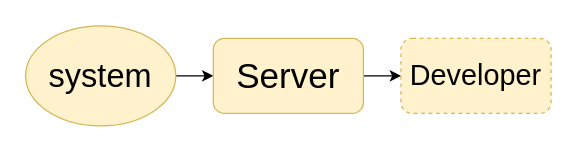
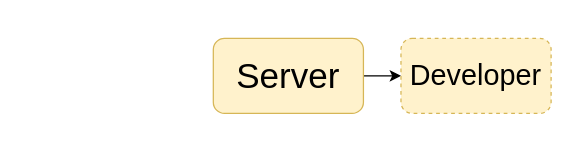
  <mxCell id="0" />
  <mxCell id="1" parent="0" />
- <mxCell id="2" value="" style="edgeStyle=orthogonalEdgeStyle;rounded=0;orthogonalLoop=1;jettySize=auto;html=1;" edge="1" parent="1" source="3" target="5"><mxGeometry relative="1" as="geometry" /></mxCell>
- <mxCell id="3" value="&lt;font style=&quot;font-size: 26px;&quot;&gt;system&lt;/font&gt;" style="ellipse;whiteSpace=wrap;html=1;fillColor=#fff2cc;strokeColor=#d6b656;" vertex="1" parent="1"><mxGeometry x="20" y="20" width="120" height="80" as="geometry" /></mxCell>
  <mxCell id="4" value="" style="edgeStyle=orthogonalEdgeStyle;rounded=0;orthogonalLoop=1;jettySize=auto;html=1;" edge="1" parent="1" source="5" target="6"><mxGeometry relative="1" as="geometry" /></mxCell>
  <mxCell id="5" value="&lt;font style=&quot;font-size: 28px;&quot;&gt;Server&lt;/font&gt;" style="rounded=1;whiteSpace=wrap;html=1;fillColor=#fff2cc;strokeColor=#d6b656;" vertex="1" parent="1"><mxGeometry x="170" y="30" width="120" height="60" as="geometry" /></mxCell>
  <mxCell id="6" value="&lt;font style=&quot;font-size: 23px;&quot;&gt;Developer&lt;/font&gt;" style="whiteSpace=wrap;html=1;fillColor=#fff2cc;strokeColor=#d6b656;rounded=1;dashed=1;" vertex="1" parent="1"><mxGeometry x="320" y="30" width="120" height="60" as="geometry" /></mxCell>
